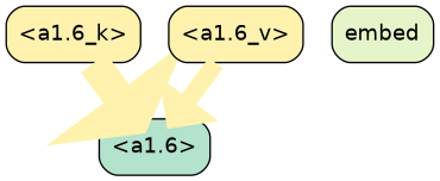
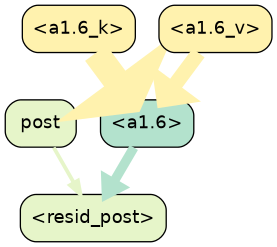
  strict digraph {
    splines=true
    node [color=black fillcolor="#e6f5c9" fontname=Helvetica shape=box style="filled, rounded"]
    edge [color="#fff2ae"]
    "<a1.6>" [fillcolor="#b3e2cd"]
-   embed
+   "<resid_post>"
+   embed [label=post]
    "<a1.6_k>" [fillcolor="#fff2ae"]
    "<a1.6_v>" [fillcolor="#fff2ae"]
+   "<a1.6>" -> "<resid_post>" [color="#b3e2cd" penwidth=7.245298147201538]
+   embed -> "<resid_post>" [color="#e6f5c9" penwidth=2.896503448486328]
    "<a1.6_k>" -> "<a1.6>" [penwidth=20.15286922454834]
    "<a1.6_v>" -> "<a1.6>" [penwidth=11.330328941345215]
  }
